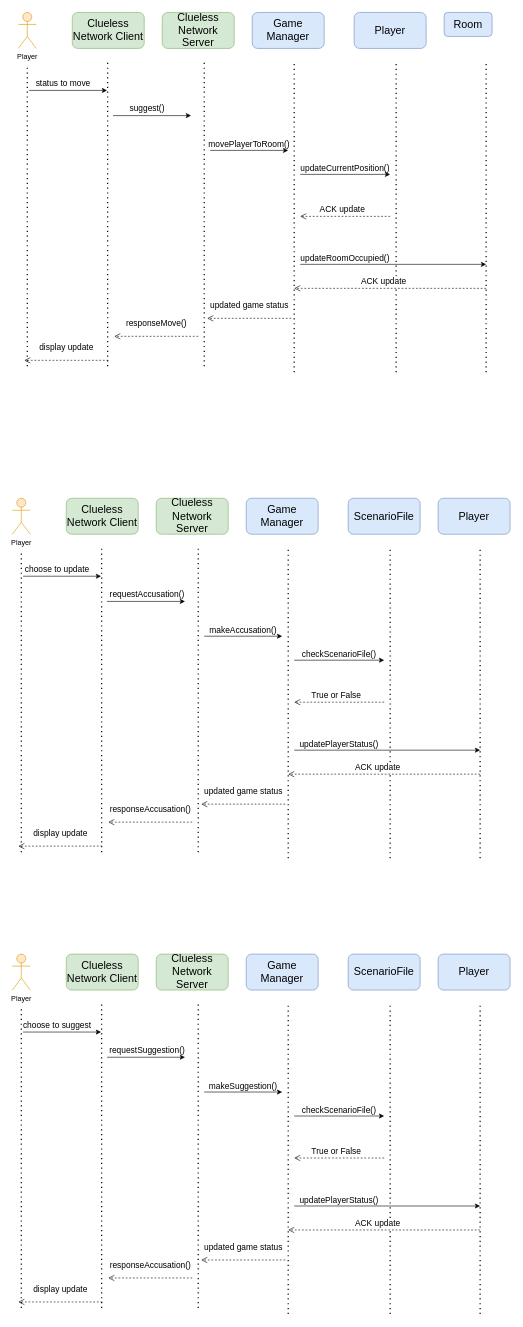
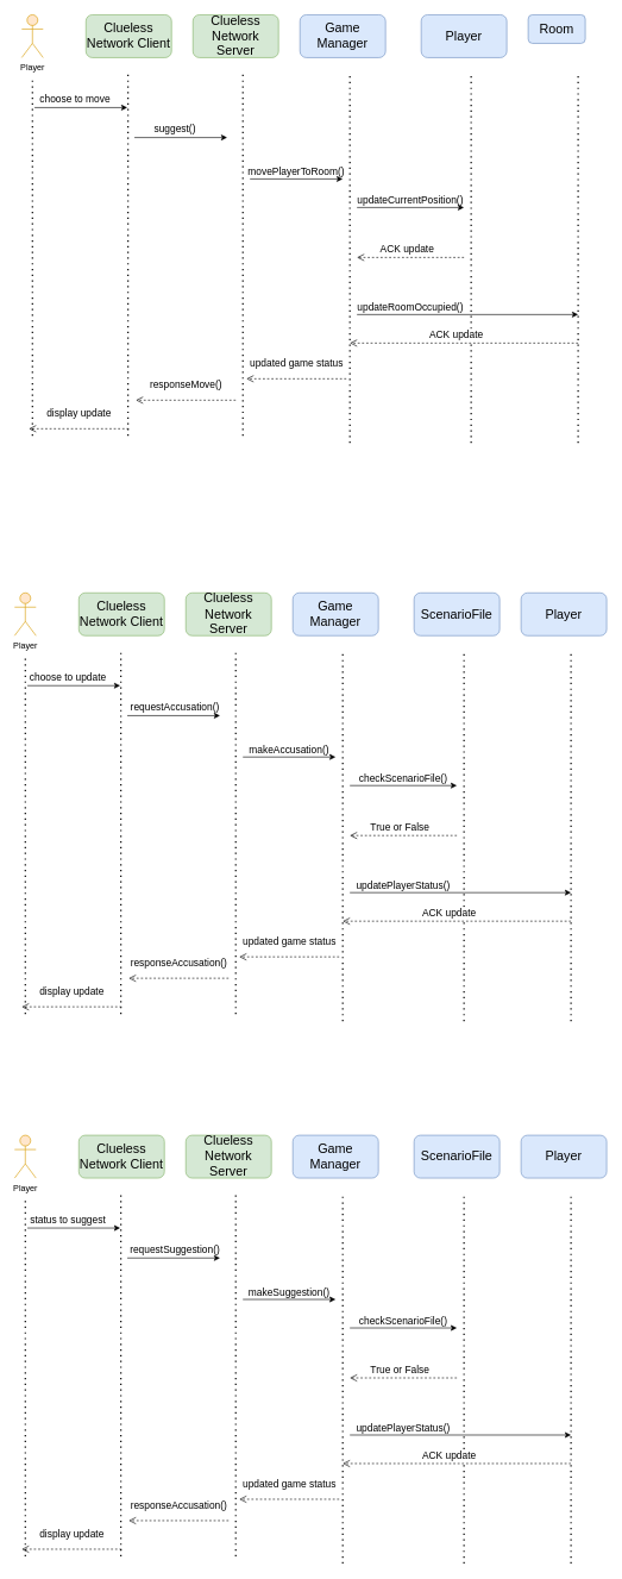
  <mxCell id="0" />
  <mxCell id="1" parent="0" />
  <mxCell id="2" value="Player" style="shape=umlActor;verticalLabelPosition=bottom;verticalAlign=top;html=1;outlineConnect=0;fillColor=#ffe6cc;strokeColor=#d79b00;" vertex="1" parent="1"><mxGeometry x="30" y="20" width="30" height="60" as="geometry" /></mxCell>
  <mxCell id="3" value="" style="endArrow=none;dashed=1;html=1;dashPattern=1 3;strokeWidth=2;" edge="1" parent="1"><mxGeometry width="50" height="50" relative="1" as="geometry"><mxPoint x="45" y="610" as="sourcePoint" /><mxPoint x="45" y="110" as="targetPoint" /></mxGeometry></mxCell>
  <mxCell id="4" value="&lt;font style=&quot;font-size: 18px&quot;&gt;Clueless Network Client&lt;/font&gt;" style="rounded=1;whiteSpace=wrap;html=1;fillColor=#d5e8d4;strokeColor=#82b366;" vertex="1" parent="1"><mxGeometry x="120" y="20" width="120" height="60" as="geometry" /></mxCell>
  <mxCell id="5" value="" style="endArrow=none;dashed=1;html=1;dashPattern=1 3;strokeWidth=2;" edge="1" parent="1"><mxGeometry width="50" height="50" relative="1" as="geometry"><mxPoint x="179" y="610" as="sourcePoint" /><mxPoint x="179" y="100" as="targetPoint" /></mxGeometry></mxCell>
  <mxCell id="6" value="&lt;font style=&quot;font-size: 18px&quot;&gt;Clueless Network Server&lt;/font&gt;" style="rounded=1;whiteSpace=wrap;html=1;fillColor=#d5e8d4;strokeColor=#82b366;" vertex="1" parent="1"><mxGeometry x="270" y="20" width="120" height="60" as="geometry" /></mxCell>
  <mxCell id="7" value="&lt;font style=&quot;font-size: 18px&quot;&gt;Game&lt;br&gt;Manager&lt;br&gt;&lt;/font&gt;" style="rounded=1;whiteSpace=wrap;html=1;fillColor=#dae8fc;strokeColor=#6c8ebf;" vertex="1" parent="1"><mxGeometry x="420" y="20" width="120" height="60" as="geometry" /></mxCell>
  <mxCell id="8" value="&lt;font style=&quot;font-size: 18px&quot;&gt;Player&lt;br&gt;&lt;/font&gt;" style="rounded=1;whiteSpace=wrap;html=1;fillColor=#dae8fc;strokeColor=#6c8ebf;" vertex="1" parent="1"><mxGeometry x="590" y="20" width="120" height="60" as="geometry" /></mxCell>
  <mxCell id="9" value="&lt;font style=&quot;font-size: 18px&quot;&gt;Room&lt;br&gt;&lt;/font&gt;" style="rounded=1;whiteSpace=wrap;html=1;fillColor=#dae8fc;strokeColor=#6c8ebf;" vertex="1" parent="1"><mxGeometry x="740" y="20" width="80" height="40" as="geometry" /></mxCell>
  <mxCell id="10" value="" style="endArrow=classic;html=1;" edge="1" parent="1"><mxGeometry width="50" height="50" relative="1" as="geometry"><mxPoint x="48" y="150" as="sourcePoint" /><mxPoint x="178" y="150" as="targetPoint" /></mxGeometry></mxCell>
- <mxCell id="11" value="&lt;font style=&quot;font-size: 14px&quot;&gt;status to move&lt;/font&gt;" style="text;html=1;strokeColor=none;fillColor=none;align=center;verticalAlign=middle;whiteSpace=wrap;rounded=0;" vertex="1" parent="1"><mxGeometry x="40" y="128" width="130" height="20" as="geometry" /></mxCell>
+ <mxCell id="11" value="&lt;font style=&quot;font-size: 14px&quot;&gt;choose to move&lt;/font&gt;" style="text;html=1;strokeColor=none;fillColor=none;align=center;verticalAlign=middle;whiteSpace=wrap;rounded=0;" vertex="1" parent="1"><mxGeometry x="40" y="128" width="130" height="20" as="geometry" /></mxCell>
  <mxCell id="12" value="" style="endArrow=none;dashed=1;html=1;dashPattern=1 3;strokeWidth=2;" edge="1" parent="1"><mxGeometry width="50" height="50" relative="1" as="geometry"><mxPoint x="340" y="610" as="sourcePoint" /><mxPoint x="340" y="100" as="targetPoint" /></mxGeometry></mxCell>
  <mxCell id="13" value="" style="endArrow=none;dashed=1;html=1;dashPattern=1 3;strokeWidth=2;" edge="1" parent="1"><mxGeometry width="50" height="50" relative="1" as="geometry"><mxPoint x="490" y="620" as="sourcePoint" /><mxPoint x="490" y="100" as="targetPoint" /></mxGeometry></mxCell>
  <mxCell id="14" value="" style="endArrow=none;dashed=1;html=1;dashPattern=1 3;strokeWidth=2;" edge="1" parent="1"><mxGeometry width="50" height="50" relative="1" as="geometry"><mxPoint x="660" y="620" as="sourcePoint" /><mxPoint x="660" y="100" as="targetPoint" /></mxGeometry></mxCell>
  <mxCell id="15" value="" style="endArrow=none;dashed=1;html=1;dashPattern=1 3;strokeWidth=2;" edge="1" parent="1"><mxGeometry width="50" height="50" relative="1" as="geometry"><mxPoint x="810" y="620" as="sourcePoint" /><mxPoint x="810" y="100" as="targetPoint" /></mxGeometry></mxCell>
  <mxCell id="16" value="" style="endArrow=classic;html=1;" edge="1" parent="1"><mxGeometry width="50" height="50" relative="1" as="geometry"><mxPoint x="188" y="192" as="sourcePoint" /><mxPoint x="318" y="192" as="targetPoint" /></mxGeometry></mxCell>
  <mxCell id="17" value="&lt;font style=&quot;font-size: 14px&quot;&gt;suggest()&lt;/font&gt;" style="text;html=1;strokeColor=none;fillColor=none;align=center;verticalAlign=middle;whiteSpace=wrap;rounded=0;" vertex="1" parent="1"><mxGeometry x="180" y="170" width="130" height="20" as="geometry" /></mxCell>
  <mxCell id="18" value="&lt;font style=&quot;font-size: 14px&quot;&gt;movePlayerToRoom()&lt;/font&gt;" style="text;html=1;strokeColor=none;fillColor=none;align=center;verticalAlign=middle;whiteSpace=wrap;rounded=0;" vertex="1" parent="1"><mxGeometry x="350" y="230" width="130" height="20" as="geometry" /></mxCell>
  <mxCell id="19" value="" style="endArrow=classic;html=1;" edge="1" parent="1"><mxGeometry width="50" height="50" relative="1" as="geometry"><mxPoint x="350" y="250" as="sourcePoint" /><mxPoint x="480" y="250" as="targetPoint" /></mxGeometry></mxCell>
  <mxCell id="20" value="&lt;font style=&quot;font-size: 14px&quot;&gt;updateCurrentPosition()&lt;/font&gt;" style="text;html=1;strokeColor=none;fillColor=none;align=center;verticalAlign=middle;whiteSpace=wrap;rounded=0;" vertex="1" parent="1"><mxGeometry x="510" y="270" width="130" height="20" as="geometry" /></mxCell>
  <mxCell id="21" value="" style="endArrow=classic;html=1;" edge="1" parent="1"><mxGeometry width="50" height="50" relative="1" as="geometry"><mxPoint x="500" y="290" as="sourcePoint" /><mxPoint x="650" y="290" as="targetPoint" /></mxGeometry></mxCell>
  <mxCell id="22" value="&lt;font style=&quot;font-size: 14px&quot;&gt;ACK update&lt;/font&gt;" style="html=1;verticalAlign=bottom;endArrow=open;dashed=1;endSize=8;" edge="1" parent="1"><mxGeometry x="0.067" relative="1" as="geometry"><mxPoint x="650" y="360" as="sourcePoint" /><mxPoint x="500" y="360" as="targetPoint" /><mxPoint as="offset" /></mxGeometry></mxCell>
  <mxCell id="23" value="&lt;font style=&quot;font-size: 14px&quot;&gt;updateRoomOccupied()&lt;/font&gt;" style="text;html=1;strokeColor=none;fillColor=none;align=center;verticalAlign=middle;whiteSpace=wrap;rounded=0;" vertex="1" parent="1"><mxGeometry x="510" y="420" width="130" height="20" as="geometry" /></mxCell>
  <mxCell id="24" value="" style="endArrow=classic;html=1;" edge="1" parent="1"><mxGeometry width="50" height="50" relative="1" as="geometry"><mxPoint x="500" y="440" as="sourcePoint" /><mxPoint x="810" y="440" as="targetPoint" /></mxGeometry></mxCell>
  <mxCell id="25" value="&lt;font style=&quot;font-size: 14px&quot;&gt;ACK update&lt;/font&gt;" style="html=1;verticalAlign=bottom;endArrow=open;dashed=1;endSize=8;" edge="1" parent="1"><mxGeometry x="0.067" relative="1" as="geometry"><mxPoint x="810" y="480" as="sourcePoint" /><mxPoint x="490" y="480" as="targetPoint" /><mxPoint as="offset" /></mxGeometry></mxCell>
  <mxCell id="26" value="&lt;font style=&quot;font-size: 14px&quot;&gt;updated game status&lt;/font&gt;" style="html=1;verticalAlign=bottom;endArrow=open;dashed=1;endSize=8;" edge="1" parent="1"><mxGeometry y="-10" relative="1" as="geometry"><mxPoint x="485" y="530" as="sourcePoint" /><mxPoint x="345" y="530" as="targetPoint" /><mxPoint as="offset" /></mxGeometry></mxCell>
  <mxCell id="27" value="&lt;font style=&quot;font-size: 14px&quot;&gt;responseMove()&lt;/font&gt;" style="html=1;verticalAlign=bottom;endArrow=open;dashed=1;endSize=8;" edge="1" parent="1"><mxGeometry y="-10" relative="1" as="geometry"><mxPoint x="330" y="560" as="sourcePoint" /><mxPoint x="190" y="560" as="targetPoint" /><mxPoint as="offset" /><Array as="points"><mxPoint x="270" y="560" /></Array></mxGeometry></mxCell>
  <mxCell id="28" value="&lt;font style=&quot;font-size: 14px&quot;&gt;display update&lt;/font&gt;" style="html=1;verticalAlign=bottom;endArrow=open;dashed=1;endSize=8;" edge="1" parent="1"><mxGeometry y="-10" relative="1" as="geometry"><mxPoint x="180" y="600" as="sourcePoint" /><mxPoint x="40" y="600" as="targetPoint" /><mxPoint as="offset" /><Array as="points"><mxPoint x="120" y="600" /></Array></mxGeometry></mxCell>
  <mxCell id="29" value="Player" style="shape=umlActor;verticalLabelPosition=bottom;verticalAlign=top;html=1;outlineConnect=0;fillColor=#ffe6cc;strokeColor=#d79b00;" vertex="1" parent="1"><mxGeometry y="830" width="30" height="60" as="geometry" x="20" /></mxCell>
  <mxCell id="30" value="" style="endArrow=none;dashed=1;html=1;dashPattern=1 3;strokeWidth=2;" edge="1" parent="1"><mxGeometry width="50" height="50" relative="1" as="geometry"><mxPoint x="35" y="1420" as="sourcePoint" /><mxPoint x="35" y="920" as="targetPoint" /></mxGeometry></mxCell>
  <mxCell id="31" value="&lt;font style=&quot;font-size: 18px&quot;&gt;Clueless Network Client&lt;/font&gt;" style="rounded=1;whiteSpace=wrap;html=1;fillColor=#d5e8d4;strokeColor=#82b366;" vertex="1" parent="1"><mxGeometry x="110" y="830" width="120" height="60" as="geometry" /></mxCell>
  <mxCell id="32" value="" style="endArrow=none;dashed=1;html=1;dashPattern=1 3;strokeWidth=2;" edge="1" parent="1"><mxGeometry width="50" height="50" relative="1" as="geometry"><mxPoint x="169" y="1420" as="sourcePoint" /><mxPoint x="169" y="910" as="targetPoint" /></mxGeometry></mxCell>
  <mxCell id="33" value="&lt;font style=&quot;font-size: 18px&quot;&gt;Clueless Network Server&lt;/font&gt;" style="rounded=1;whiteSpace=wrap;html=1;fillColor=#d5e8d4;strokeColor=#82b366;" vertex="1" parent="1"><mxGeometry x="260" y="830" width="120" height="60" as="geometry" /></mxCell>
  <mxCell id="34" value="&lt;font style=&quot;font-size: 18px&quot;&gt;Game&lt;br&gt;Manager&lt;br&gt;&lt;/font&gt;" style="rounded=1;whiteSpace=wrap;html=1;fillColor=#dae8fc;strokeColor=#6c8ebf;" vertex="1" parent="1"><mxGeometry x="410" y="830" width="120" height="60" as="geometry" /></mxCell>
  <mxCell id="35" value="&lt;font style=&quot;font-size: 18px&quot;&gt;ScenarioFile&lt;br&gt;&lt;/font&gt;" style="rounded=1;whiteSpace=wrap;html=1;fillColor=#dae8fc;strokeColor=#6c8ebf;" vertex="1" parent="1"><mxGeometry x="580" y="830" width="120" height="60" as="geometry" /></mxCell>
  <mxCell id="36" value="&lt;font style=&quot;font-size: 18px&quot;&gt;Player&lt;br&gt;&lt;/font&gt;" style="rounded=1;whiteSpace=wrap;html=1;fillColor=#dae8fc;strokeColor=#6c8ebf;" vertex="1" parent="1"><mxGeometry x="730" y="830" width="120" height="60" as="geometry" /></mxCell>
  <mxCell id="37" value="" style="endArrow=classic;html=1;" edge="1" parent="1"><mxGeometry width="50" height="50" relative="1" as="geometry"><mxPoint x="38" y="960" as="sourcePoint" /><mxPoint x="168" y="960" as="targetPoint" /></mxGeometry></mxCell>
  <mxCell id="38" value="&lt;font style=&quot;font-size: 14px&quot;&gt;choose to update&lt;/font&gt;" style="text;html=1;strokeColor=none;fillColor=none;align=center;verticalAlign=middle;whiteSpace=wrap;rounded=0;" vertex="1" parent="1"><mxGeometry x="30" y="938" width="130" height="20" as="geometry" /></mxCell>
  <mxCell id="39" value="" style="endArrow=none;dashed=1;html=1;dashPattern=1 3;strokeWidth=2;" edge="1" parent="1"><mxGeometry width="50" height="50" relative="1" as="geometry"><mxPoint x="330" y="1420" as="sourcePoint" /><mxPoint x="330" y="910" as="targetPoint" /></mxGeometry></mxCell>
  <mxCell id="40" value="" style="endArrow=none;dashed=1;html=1;dashPattern=1 3;strokeWidth=2;" edge="1" parent="1"><mxGeometry width="50" height="50" relative="1" as="geometry"><mxPoint x="480" y="1430" as="sourcePoint" /><mxPoint x="480" y="910" as="targetPoint" /></mxGeometry></mxCell>
  <mxCell id="41" value="" style="endArrow=none;dashed=1;html=1;dashPattern=1 3;strokeWidth=2;" edge="1" parent="1"><mxGeometry width="50" height="50" relative="1" as="geometry"><mxPoint x="650" y="1430" as="sourcePoint" /><mxPoint x="650" y="910" as="targetPoint" /></mxGeometry></mxCell>
  <mxCell id="42" value="" style="endArrow=none;dashed=1;html=1;dashPattern=1 3;strokeWidth=2;" edge="1" parent="1"><mxGeometry width="50" height="50" relative="1" as="geometry"><mxPoint x="800" y="1430" as="sourcePoint" /><mxPoint x="800" y="910" as="targetPoint" /></mxGeometry></mxCell>
  <mxCell id="43" value="" style="endArrow=classic;html=1;" edge="1" parent="1"><mxGeometry width="50" height="50" relative="1" as="geometry"><mxPoint x="178" y="1002" as="sourcePoint" /><mxPoint x="308" y="1002" as="targetPoint" /></mxGeometry></mxCell>
  <mxCell id="44" value="&lt;font style=&quot;font-size: 14px&quot;&gt;requestAccusation()&lt;/font&gt;" style="text;html=1;strokeColor=none;fillColor=none;align=center;verticalAlign=middle;whiteSpace=wrap;rounded=0;" vertex="1" parent="1"><mxGeometry x="180" y="980" width="130" height="20" as="geometry" /></mxCell>
  <mxCell id="45" value="&lt;font style=&quot;font-size: 14px&quot;&gt;makeAccusation()&lt;/font&gt;" style="text;html=1;strokeColor=none;fillColor=none;align=center;verticalAlign=middle;whiteSpace=wrap;rounded=0;" vertex="1" parent="1"><mxGeometry x="340" y="1040" width="130" height="20" as="geometry" /></mxCell>
  <mxCell id="46" value="" style="endArrow=classic;html=1;" edge="1" parent="1"><mxGeometry width="50" height="50" relative="1" as="geometry"><mxPoint x="340" y="1060" as="sourcePoint" /><mxPoint x="470" y="1060" as="targetPoint" /></mxGeometry></mxCell>
  <mxCell id="47" value="&lt;font style=&quot;font-size: 14px&quot;&gt;checkScenarioFile()&lt;/font&gt;" style="text;html=1;strokeColor=none;fillColor=none;align=center;verticalAlign=middle;whiteSpace=wrap;rounded=0;" vertex="1" parent="1"><mxGeometry x="500" y="1080" width="130" height="20" as="geometry" /></mxCell>
  <mxCell id="48" value="" style="endArrow=classic;html=1;" edge="1" parent="1"><mxGeometry width="50" height="50" relative="1" as="geometry"><mxPoint x="490" y="1100" as="sourcePoint" /><mxPoint x="640" y="1100" as="targetPoint" /></mxGeometry></mxCell>
  <mxCell id="49" value="&lt;font style=&quot;font-size: 14px&quot;&gt;True or False&lt;/font&gt;" style="html=1;verticalAlign=bottom;endArrow=open;dashed=1;endSize=8;" edge="1" parent="1"><mxGeometry x="0.067" relative="1" as="geometry"><mxPoint x="640" y="1170" as="sourcePoint" /><mxPoint x="490" y="1170" as="targetPoint" /><mxPoint as="offset" /></mxGeometry></mxCell>
  <mxCell id="50" value="&lt;font style=&quot;font-size: 14px&quot;&gt;updatePlayerStatus()&lt;/font&gt;" style="text;html=1;strokeColor=none;fillColor=none;align=center;verticalAlign=middle;whiteSpace=wrap;rounded=0;" vertex="1" parent="1"><mxGeometry x="500" y="1230" width="130" height="20" as="geometry" /></mxCell>
  <mxCell id="51" value="" style="endArrow=classic;html=1;" edge="1" parent="1"><mxGeometry width="50" height="50" relative="1" as="geometry"><mxPoint x="490" y="1250" as="sourcePoint" /><mxPoint x="800" y="1250" as="targetPoint" /></mxGeometry></mxCell>
  <mxCell id="52" value="&lt;font style=&quot;font-size: 14px&quot;&gt;ACK update&lt;/font&gt;" style="html=1;verticalAlign=bottom;endArrow=open;dashed=1;endSize=8;" edge="1" parent="1"><mxGeometry x="0.067" relative="1" as="geometry"><mxPoint x="800" y="1290" as="sourcePoint" /><mxPoint x="480" y="1290" as="targetPoint" /><mxPoint as="offset" /></mxGeometry></mxCell>
  <mxCell id="53" value="&lt;font style=&quot;font-size: 14px&quot;&gt;updated game status&lt;/font&gt;" style="html=1;verticalAlign=bottom;endArrow=open;dashed=1;endSize=8;" edge="1" parent="1"><mxGeometry y="-10" relative="1" as="geometry"><mxPoint x="475" y="1340" as="sourcePoint" /><mxPoint x="335" y="1340" as="targetPoint" /><mxPoint as="offset" /></mxGeometry></mxCell>
  <mxCell id="54" value="&lt;font style=&quot;font-size: 14px&quot;&gt;responseAccusation()&lt;/font&gt;" style="html=1;verticalAlign=bottom;endArrow=open;dashed=1;endSize=8;" edge="1" parent="1"><mxGeometry y="-10" relative="1" as="geometry"><mxPoint x="320" y="1370" as="sourcePoint" /><mxPoint x="180" y="1370" as="targetPoint" /><mxPoint as="offset" /><Array as="points"><mxPoint x="260" y="1370" /></Array></mxGeometry></mxCell>
  <mxCell id="55" value="&lt;font style=&quot;font-size: 14px&quot;&gt;display update&lt;/font&gt;" style="html=1;verticalAlign=bottom;endArrow=open;dashed=1;endSize=8;" edge="1" parent="1"><mxGeometry y="-10" relative="1" as="geometry"><mxPoint x="170" y="1410" as="sourcePoint" /><mxPoint x="30" y="1410" as="targetPoint" /><mxPoint as="offset" /><Array as="points"><mxPoint x="110" y="1410" /></Array></mxGeometry></mxCell>
  <mxCell id="56" value="Player" style="shape=umlActor;verticalLabelPosition=bottom;verticalAlign=top;html=1;outlineConnect=0;fillColor=#ffe6cc;strokeColor=#d79b00;" vertex="1" parent="1"><mxGeometry y="1590" width="30" height="60" as="geometry" x="20" /></mxCell>
  <mxCell id="57" value="" style="endArrow=none;dashed=1;html=1;dashPattern=1 3;strokeWidth=2;" edge="1" parent="1"><mxGeometry width="50" height="50" relative="1" as="geometry"><mxPoint x="35" y="2180" as="sourcePoint" /><mxPoint x="35" y="1680" as="targetPoint" /></mxGeometry></mxCell>
  <mxCell id="58" value="&lt;font style=&quot;font-size: 18px&quot;&gt;Clueless Network Client&lt;/font&gt;" style="rounded=1;whiteSpace=wrap;html=1;fillColor=#d5e8d4;strokeColor=#82b366;" vertex="1" parent="1"><mxGeometry x="110" y="1590" width="120" height="60" as="geometry" /></mxCell>
  <mxCell id="59" value="" style="endArrow=none;dashed=1;html=1;dashPattern=1 3;strokeWidth=2;" edge="1" parent="1"><mxGeometry width="50" height="50" relative="1" as="geometry"><mxPoint x="169" y="2180" as="sourcePoint" /><mxPoint x="169" y="1670" as="targetPoint" /></mxGeometry></mxCell>
  <mxCell id="60" value="&lt;font style=&quot;font-size: 18px&quot;&gt;Clueless Network Server&lt;/font&gt;" style="rounded=1;whiteSpace=wrap;html=1;fillColor=#d5e8d4;strokeColor=#82b366;" vertex="1" parent="1"><mxGeometry x="260" y="1590" width="120" height="60" as="geometry" /></mxCell>
  <mxCell id="61" value="&lt;font style=&quot;font-size: 18px&quot;&gt;Game&lt;br&gt;Manager&lt;br&gt;&lt;/font&gt;" style="rounded=1;whiteSpace=wrap;html=1;fillColor=#dae8fc;strokeColor=#6c8ebf;" vertex="1" parent="1"><mxGeometry x="410" y="1590" width="120" height="60" as="geometry" /></mxCell>
  <mxCell id="62" value="&lt;font style=&quot;font-size: 18px&quot;&gt;ScenarioFile&lt;br&gt;&lt;/font&gt;" style="rounded=1;whiteSpace=wrap;html=1;fillColor=#dae8fc;strokeColor=#6c8ebf;" vertex="1" parent="1"><mxGeometry x="580" y="1590" width="120" height="60" as="geometry" /></mxCell>
  <mxCell id="63" value="&lt;font style=&quot;font-size: 18px&quot;&gt;Player&lt;br&gt;&lt;/font&gt;" style="rounded=1;whiteSpace=wrap;html=1;fillColor=#dae8fc;strokeColor=#6c8ebf;" vertex="1" parent="1"><mxGeometry x="730" y="1590" width="120" height="60" as="geometry" /></mxCell>
  <mxCell id="64" value="" style="endArrow=classic;html=1;" edge="1" parent="1"><mxGeometry width="50" height="50" relative="1" as="geometry"><mxPoint x="38" y="1720" as="sourcePoint" /><mxPoint x="168" y="1720" as="targetPoint" /></mxGeometry></mxCell>
- <mxCell id="65" value="&lt;font style=&quot;font-size: 14px&quot;&gt;choose to suggest&lt;/font&gt;" style="text;html=1;strokeColor=none;fillColor=none;align=center;verticalAlign=middle;whiteSpace=wrap;rounded=0;" vertex="1" parent="1"><mxGeometry x="30" y="1698" width="130" height="20" as="geometry" /></mxCell>
+ <mxCell id="65" value="&lt;font style=&quot;font-size: 14px&quot;&gt;status to suggest&lt;/font&gt;" style="text;html=1;strokeColor=none;fillColor=none;align=center;verticalAlign=middle;whiteSpace=wrap;rounded=0;" vertex="1" parent="1"><mxGeometry x="30" y="1698" width="130" height="20" as="geometry" /></mxCell>
  <mxCell id="66" value="" style="endArrow=none;dashed=1;html=1;dashPattern=1 3;strokeWidth=2;" edge="1" parent="1"><mxGeometry width="50" height="50" relative="1" as="geometry"><mxPoint x="330" y="2180" as="sourcePoint" /><mxPoint x="330" y="1670" as="targetPoint" /></mxGeometry></mxCell>
  <mxCell id="67" value="" style="endArrow=none;dashed=1;html=1;dashPattern=1 3;strokeWidth=2;" edge="1" parent="1"><mxGeometry width="50" height="50" relative="1" as="geometry"><mxPoint x="480" y="2190" as="sourcePoint" /><mxPoint x="480" y="1670" as="targetPoint" /></mxGeometry></mxCell>
  <mxCell id="68" value="" style="endArrow=none;dashed=1;html=1;dashPattern=1 3;strokeWidth=2;" edge="1" parent="1"><mxGeometry width="50" height="50" relative="1" as="geometry"><mxPoint x="650" y="2190" as="sourcePoint" /><mxPoint x="650" y="1670" as="targetPoint" /></mxGeometry></mxCell>
  <mxCell id="69" value="" style="endArrow=none;dashed=1;html=1;dashPattern=1 3;strokeWidth=2;" edge="1" parent="1"><mxGeometry width="50" height="50" relative="1" as="geometry"><mxPoint x="800" y="2190" as="sourcePoint" /><mxPoint x="800" y="1670" as="targetPoint" /></mxGeometry></mxCell>
  <mxCell id="70" value="" style="endArrow=classic;html=1;" edge="1" parent="1"><mxGeometry width="50" height="50" relative="1" as="geometry"><mxPoint x="178" y="1762" as="sourcePoint" /><mxPoint x="308" y="1762" as="targetPoint" /></mxGeometry></mxCell>
  <mxCell id="71" value="&lt;font style=&quot;font-size: 14px&quot;&gt;requestSuggestion()&lt;/font&gt;" style="text;html=1;strokeColor=none;fillColor=none;align=center;verticalAlign=middle;whiteSpace=wrap;rounded=0;" vertex="1" parent="1"><mxGeometry x="180" y="1740" width="130" height="20" as="geometry" /></mxCell>
  <mxCell id="72" value="&lt;font style=&quot;font-size: 14px&quot;&gt;makeSuggestion()&lt;/font&gt;" style="text;html=1;strokeColor=none;fillColor=none;align=center;verticalAlign=middle;whiteSpace=wrap;rounded=0;" vertex="1" parent="1"><mxGeometry x="340" y="1800" width="130" height="20" as="geometry" /></mxCell>
  <mxCell id="73" value="" style="endArrow=classic;html=1;" edge="1" parent="1"><mxGeometry width="50" height="50" relative="1" as="geometry"><mxPoint x="340" y="1820" as="sourcePoint" /><mxPoint x="470" y="1820" as="targetPoint" /></mxGeometry></mxCell>
  <mxCell id="74" value="&lt;font style=&quot;font-size: 14px&quot;&gt;checkScenarioFile()&lt;/font&gt;" style="text;html=1;strokeColor=none;fillColor=none;align=center;verticalAlign=middle;whiteSpace=wrap;rounded=0;" vertex="1" parent="1"><mxGeometry x="500" y="1840" width="130" height="20" as="geometry" /></mxCell>
  <mxCell id="75" value="" style="endArrow=classic;html=1;" edge="1" parent="1"><mxGeometry width="50" height="50" relative="1" as="geometry"><mxPoint x="490" y="1860" as="sourcePoint" /><mxPoint x="640" y="1860" as="targetPoint" /></mxGeometry></mxCell>
  <mxCell id="76" value="&lt;font style=&quot;font-size: 14px&quot;&gt;True or False&lt;/font&gt;" style="html=1;verticalAlign=bottom;endArrow=open;dashed=1;endSize=8;" edge="1" parent="1"><mxGeometry x="0.067" relative="1" as="geometry"><mxPoint x="640" y="1930" as="sourcePoint" /><mxPoint x="490" y="1930" as="targetPoint" /><mxPoint as="offset" /></mxGeometry></mxCell>
  <mxCell id="77" value="&lt;font style=&quot;font-size: 14px&quot;&gt;updatePlayerStatus()&lt;/font&gt;" style="text;html=1;strokeColor=none;fillColor=none;align=center;verticalAlign=middle;whiteSpace=wrap;rounded=0;" vertex="1" parent="1"><mxGeometry x="500" y="1990" width="130" height="20" as="geometry" /></mxCell>
  <mxCell id="78" value="" style="endArrow=classic;html=1;" edge="1" parent="1"><mxGeometry width="50" height="50" relative="1" as="geometry"><mxPoint x="490" y="2010" as="sourcePoint" /><mxPoint x="800" y="2010" as="targetPoint" /></mxGeometry></mxCell>
  <mxCell id="79" value="&lt;font style=&quot;font-size: 14px&quot;&gt;ACK update&lt;/font&gt;" style="html=1;verticalAlign=bottom;endArrow=open;dashed=1;endSize=8;" edge="1" parent="1"><mxGeometry x="0.067" relative="1" as="geometry"><mxPoint x="800" y="2050" as="sourcePoint" /><mxPoint x="480" y="2050" as="targetPoint" /><mxPoint as="offset" /></mxGeometry></mxCell>
  <mxCell id="80" value="&lt;font style=&quot;font-size: 14px&quot;&gt;updated game status&lt;/font&gt;" style="html=1;verticalAlign=bottom;endArrow=open;dashed=1;endSize=8;" edge="1" parent="1"><mxGeometry y="-10" relative="1" as="geometry"><mxPoint x="475" y="2100" as="sourcePoint" /><mxPoint x="335" y="2100" as="targetPoint" /><mxPoint as="offset" /></mxGeometry></mxCell>
  <mxCell id="81" value="&lt;font style=&quot;font-size: 14px&quot;&gt;responseAccusation()&lt;/font&gt;" style="html=1;verticalAlign=bottom;endArrow=open;dashed=1;endSize=8;" edge="1" parent="1"><mxGeometry y="-10" relative="1" as="geometry"><mxPoint x="320" y="2130" as="sourcePoint" /><mxPoint x="180" y="2130" as="targetPoint" /><mxPoint as="offset" /><Array as="points"><mxPoint x="260" y="2130" /></Array></mxGeometry></mxCell>
  <mxCell id="82" value="&lt;font style=&quot;font-size: 14px&quot;&gt;display update&lt;/font&gt;" style="html=1;verticalAlign=bottom;endArrow=open;dashed=1;endSize=8;" edge="1" parent="1"><mxGeometry y="-10" relative="1" as="geometry"><mxPoint x="170" y="2170" as="sourcePoint" /><mxPoint x="30" y="2170" as="targetPoint" /><mxPoint as="offset" /><Array as="points"><mxPoint x="110" y="2170" /></Array></mxGeometry></mxCell>
